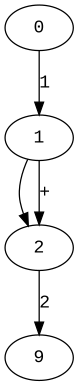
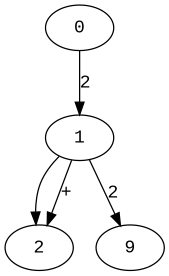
  digraph {
    fontname="Liberation Mono"
    node [fontname="Liberation Mono"]
    edge [fontname="Liberation Mono"]
    0
    1
    2
    n4 [label=9]
-   0 -> 1 [label=1]
+   0 -> 1 [label=2]
    1 -> 2 [label=" "]
    1 -> 2 [label="+"]
-   2 -> n4 [label=2]
+   1 -> n4 [label=2]
  }
